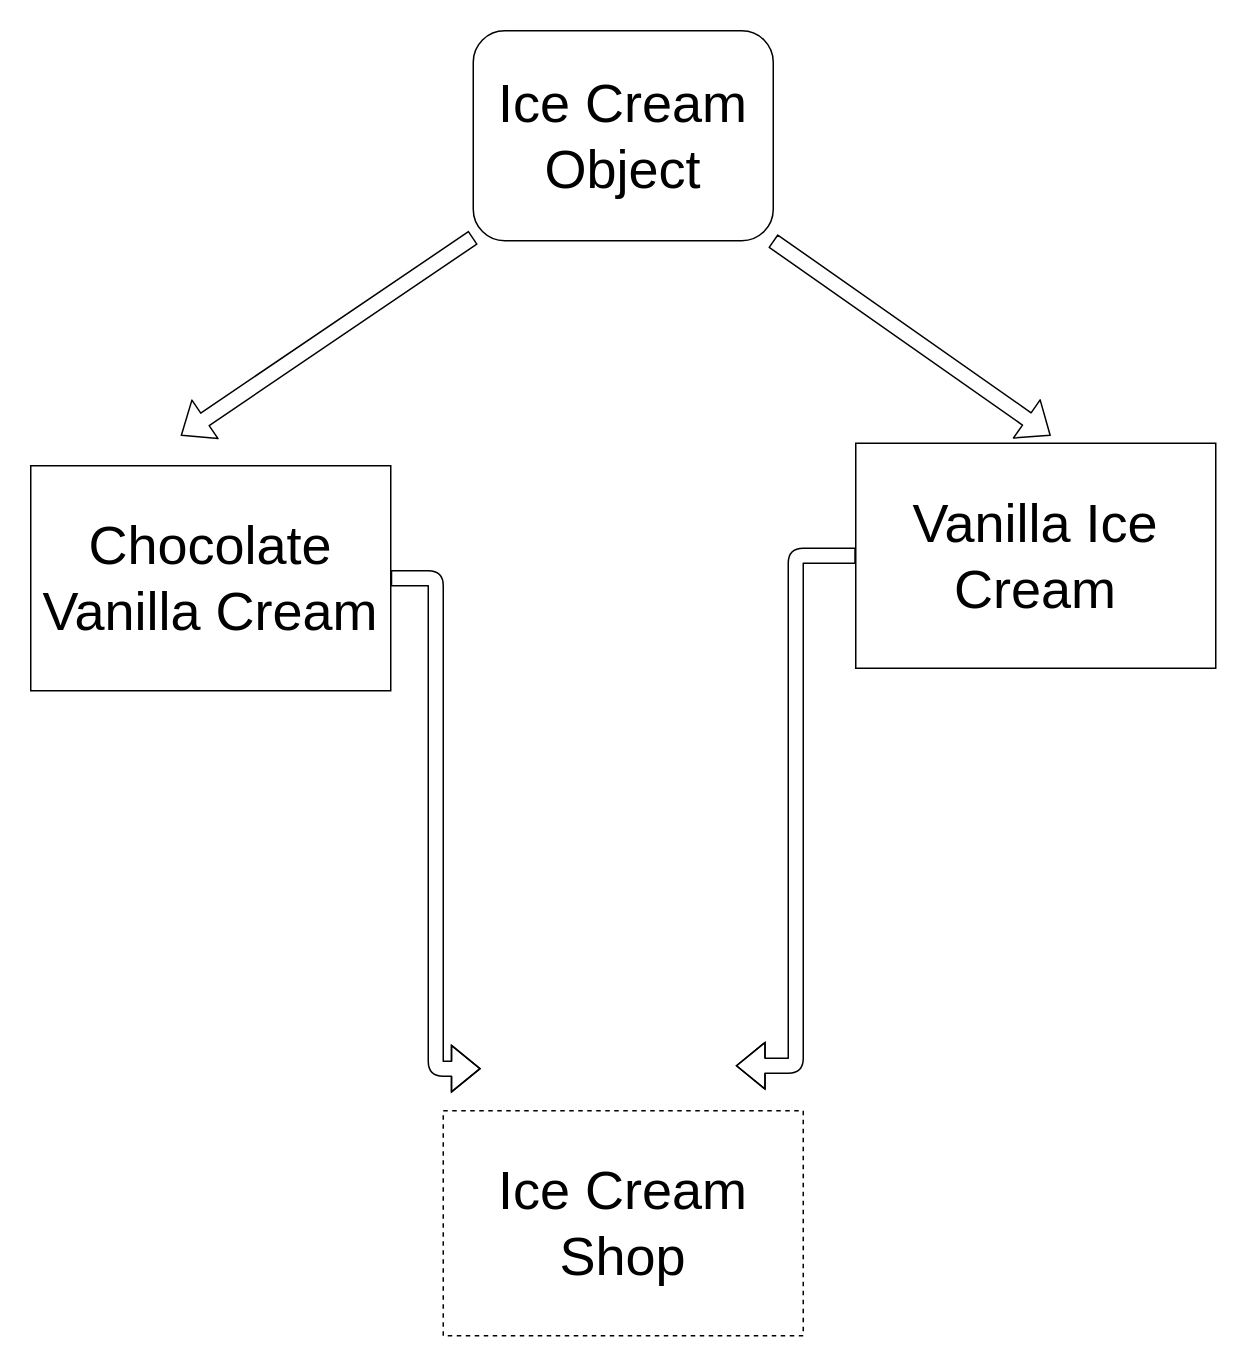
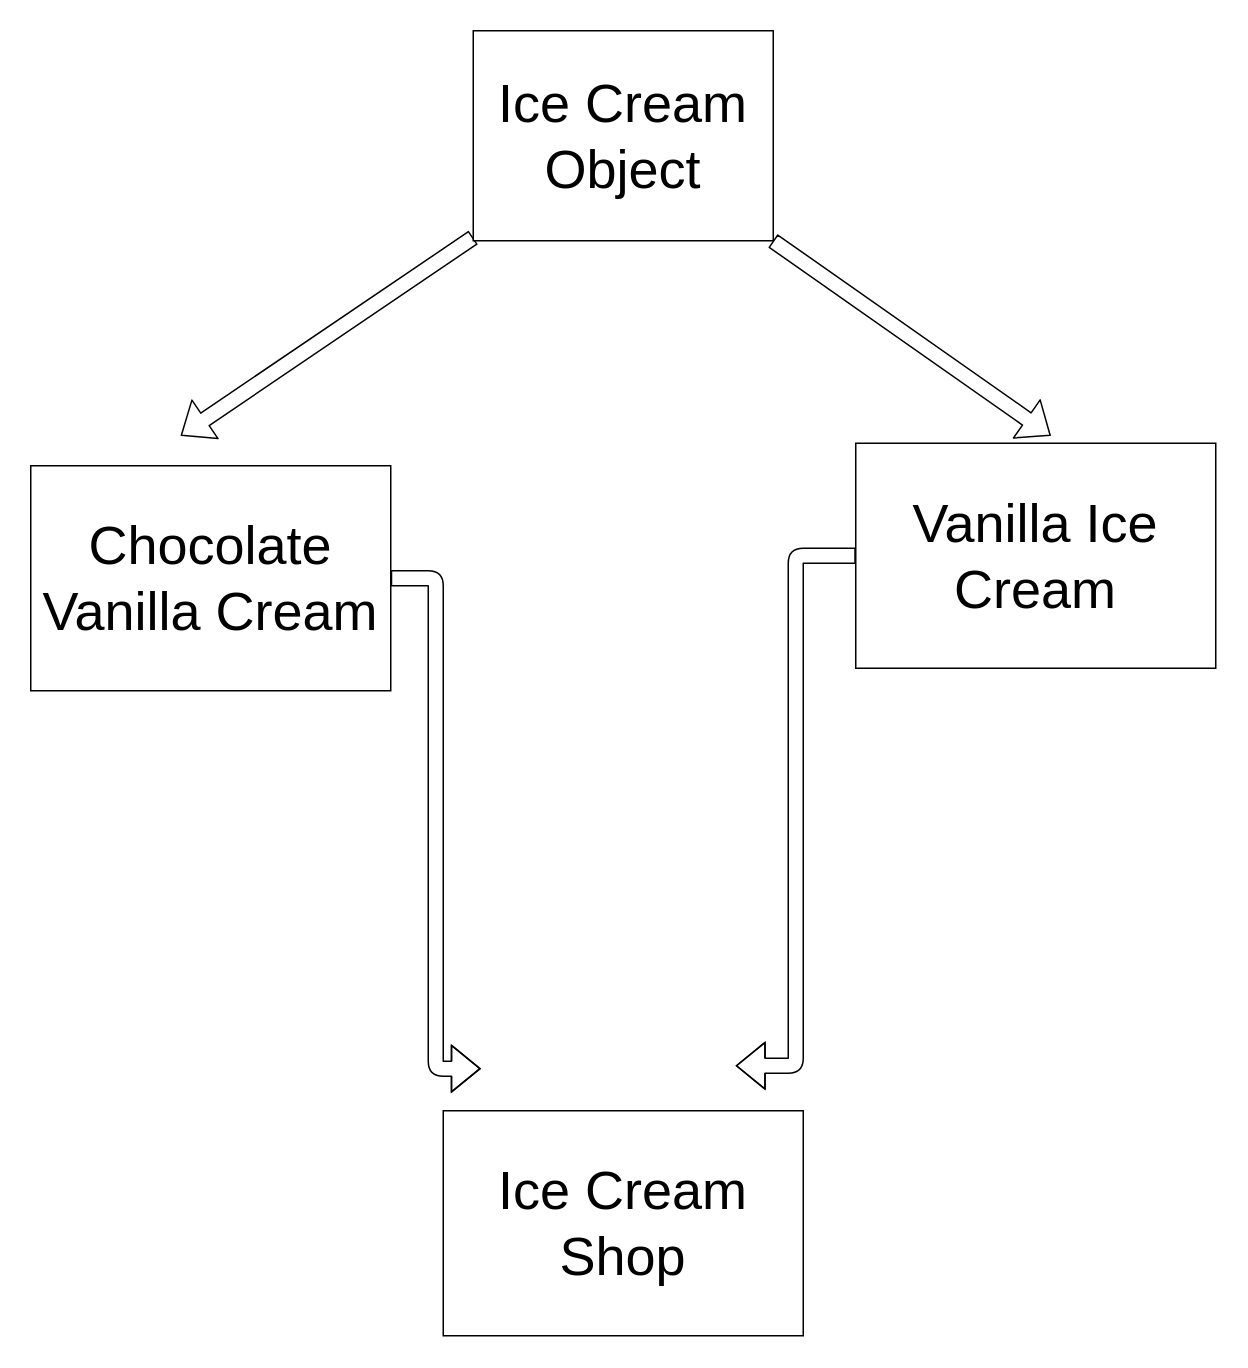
  <mxCell id="0" />
  <mxCell id="1" parent="0" />
  <mxCell id="2" style="edgeStyle=none;shape=flexArrow;html=1;fontSize=36;" edge="1" parent="1" source="4"><mxGeometry relative="1" as="geometry"><mxPoint x="120" y="290" as="targetPoint" /></mxGeometry></mxCell>
  <mxCell id="3" style="edgeStyle=none;shape=flexArrow;html=1;fontSize=36;" edge="1" parent="1" source="4"><mxGeometry relative="1" as="geometry"><mxPoint x="700" y="290" as="targetPoint" /></mxGeometry></mxCell>
- <mxCell id="4" value="&lt;span style=&quot;font-size: 36px;&quot;&gt;Ice Cream Object&lt;/span&gt;" style="whiteSpace=wrap;html=1;rounded=1;" vertex="1" parent="1"><mxGeometry x="315" y="20" width="200" height="140" as="geometry" /></mxCell>
+ <mxCell id="4" value="&lt;span style=&quot;font-size: 36px;&quot;&gt;Ice Cream Object&lt;/span&gt;" style="whiteSpace=wrap;html=1;" vertex="1" parent="1"><mxGeometry x="315" y="20" width="200" height="140" as="geometry" /></mxCell>
  <mxCell id="5" style="edgeStyle=elbowEdgeStyle;shape=flexArrow;html=1;fontSize=36;" edge="1" parent="1" source="6"><mxGeometry relative="1" as="geometry"><mxPoint x="320" y="711.92" as="targetPoint" /></mxGeometry></mxCell>
  <mxCell id="6" value="Chocolate Vanilla Cream" style="whiteSpace=wrap;html=1;fontSize=36;" vertex="1" parent="1"><mxGeometry x="20" y="310" width="240" height="150" as="geometry" /></mxCell>
  <mxCell id="7" style="edgeStyle=elbowEdgeStyle;shape=flexArrow;html=1;fontSize=36;" edge="1" parent="1" source="8"><mxGeometry relative="1" as="geometry"><mxPoint x="490" y="710" as="targetPoint" /></mxGeometry></mxCell>
  <mxCell id="8" value="Vanilla Ice Cream" style="whiteSpace=wrap;html=1;fontSize=36;" vertex="1" parent="1"><mxGeometry x="570" y="295" width="240" height="150" as="geometry" /></mxCell>
- <mxCell id="9" value="Ice Cream Shop" style="whiteSpace=wrap;html=1;fontSize=36;dashed=1;" vertex="1" parent="1"><mxGeometry x="295" y="740" width="240" height="150" as="geometry" /></mxCell>
+ <mxCell id="9" value="Ice Cream Shop" style="whiteSpace=wrap;html=1;fontSize=36;" vertex="1" parent="1"><mxGeometry x="295" y="740" width="240" height="150" as="geometry" /></mxCell>
